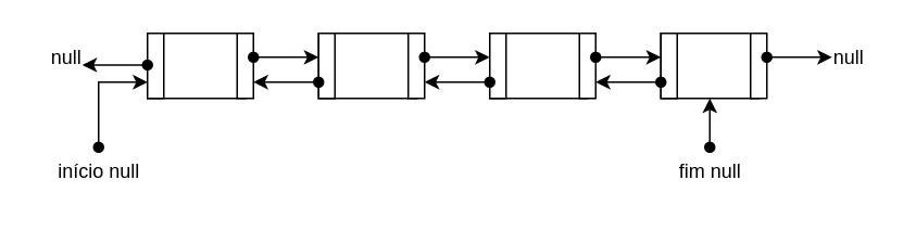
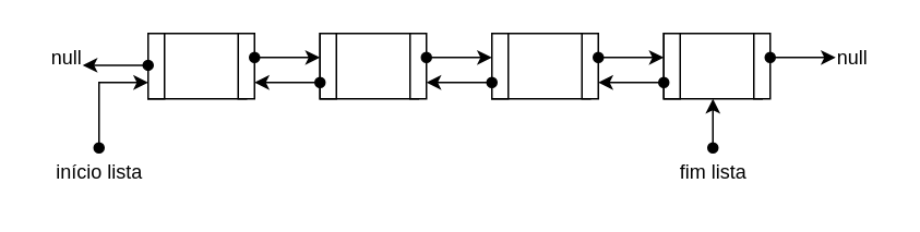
  <mxCell id="0" />
  <mxCell id="1" parent="0" />
  <mxCell id="2" value="null" style="text;html=1;align=center;verticalAlign=middle;resizable=0;points=[];autosize=1;strokeColor=none;fillColor=none;" vertex="1" parent="1"><mxGeometry x="500" y="20" width="40" height="30" as="geometry" /></mxCell>
  <mxCell id="3" value="" style="endArrow=classic;html=1;rounded=0;entryX=0;entryY=0.5;entryDx=0;entryDy=0;startArrow=oval;startFill=1;" edge="1" parent="1"><mxGeometry width="50" height="50" relative="1" as="geometry"><mxPoint x="60" y="90" as="sourcePoint" /><mxPoint x="90" y="50" as="targetPoint" /><Array as="points"><mxPoint x="60" y="50" /></Array></mxGeometry></mxCell>
- <mxCell id="4" value="início null" style="text;html=1;align=center;verticalAlign=middle;resizable=0;points=[];autosize=1;strokeColor=none;fillColor=none;" vertex="1" parent="1"><mxGeometry x="20" y="90" width="80" height="30" as="geometry" /></mxCell>
+ <mxCell id="4" value="início lista" style="text;html=1;align=center;verticalAlign=middle;resizable=0;points=[];autosize=1;strokeColor=none;fillColor=none;" vertex="1" parent="1"><mxGeometry x="20" y="90" width="80" height="30" as="geometry" /></mxCell>
  <mxCell id="5" value="" style="rounded=0;whiteSpace=wrap;html=1;" vertex="1" parent="1"><mxGeometry x="90" y="20" width="60" height="40" as="geometry" /></mxCell>
  <mxCell id="6" value="" style="rounded=0;whiteSpace=wrap;html=1;" vertex="1" parent="1"><mxGeometry x="145" y="20" width="10" height="40" as="geometry" /></mxCell>
  <mxCell id="7" value="" style="rounded=0;whiteSpace=wrap;html=1;" vertex="1" parent="1"><mxGeometry x="90" y="20" width="10" height="40" as="geometry" /></mxCell>
  <mxCell id="8" value="" style="endArrow=classic;html=1;rounded=0;exitX=0;exitY=0.25;exitDx=0;exitDy=0;startArrow=oval;startFill=1;" edge="1" parent="1"><mxGeometry width="50" height="50" relative="1" as="geometry"><mxPoint x="90" y="39.43" as="sourcePoint" /><mxPoint x="50" y="39.43" as="targetPoint" /></mxGeometry></mxCell>
  <mxCell id="9" value="null" style="text;html=1;align=center;verticalAlign=middle;resizable=0;points=[];autosize=1;strokeColor=none;fillColor=none;" vertex="1" parent="1"><mxGeometry x="20" y="20" width="40" height="30" as="geometry" /></mxCell>
  <mxCell id="10" value="" style="endArrow=classic;html=1;rounded=0;exitX=1;exitY=0.5;exitDx=0;exitDy=0;entryX=0;entryY=0.5;entryDx=0;entryDy=0;startArrow=oval;startFill=1;" edge="1" parent="1"><mxGeometry width="50" height="50" relative="1" as="geometry"><mxPoint x="155" y="34.71" as="sourcePoint" /><mxPoint x="195" y="34.71" as="targetPoint" /></mxGeometry></mxCell>
  <mxCell id="11" value="" style="rounded=0;whiteSpace=wrap;html=1;" vertex="1" parent="1"><mxGeometry x="195" y="20" width="60" height="40" as="geometry" /></mxCell>
  <mxCell id="12" value="" style="rounded=0;whiteSpace=wrap;html=1;" vertex="1" parent="1"><mxGeometry x="250" y="20" width="10" height="40" as="geometry" /></mxCell>
  <mxCell id="13" value="" style="rounded=0;whiteSpace=wrap;html=1;" vertex="1" parent="1"><mxGeometry x="195" y="20" width="10" height="40" as="geometry" /></mxCell>
  <mxCell id="14" value="" style="endArrow=classic;html=1;rounded=0;exitX=0;exitY=0.25;exitDx=0;exitDy=0;startArrow=oval;startFill=1;" edge="1" parent="1"><mxGeometry width="50" height="50" relative="1" as="geometry"><mxPoint x="195" y="50" as="sourcePoint" /><mxPoint x="155" y="50" as="targetPoint" /></mxGeometry></mxCell>
  <mxCell id="15" value="" style="endArrow=classic;html=1;rounded=0;exitX=1;exitY=0.5;exitDx=0;exitDy=0;entryX=0;entryY=0.5;entryDx=0;entryDy=0;startArrow=oval;startFill=1;" edge="1" parent="1"><mxGeometry width="50" height="50" relative="1" as="geometry"><mxPoint x="260" y="34.71" as="sourcePoint" /><mxPoint x="300" y="34.71" as="targetPoint" /></mxGeometry></mxCell>
  <mxCell id="16" value="" style="rounded=0;whiteSpace=wrap;html=1;" vertex="1" parent="1"><mxGeometry x="300" y="20" width="60" height="40" as="geometry" /></mxCell>
  <mxCell id="17" value="" style="rounded=0;whiteSpace=wrap;html=1;" vertex="1" parent="1"><mxGeometry x="355" y="20" width="10" height="40" as="geometry" /></mxCell>
  <mxCell id="18" value="" style="rounded=0;whiteSpace=wrap;html=1;" vertex="1" parent="1"><mxGeometry x="300" y="20" width="10" height="40" as="geometry" /></mxCell>
  <mxCell id="19" value="" style="endArrow=classic;html=1;rounded=0;exitX=0;exitY=0.25;exitDx=0;exitDy=0;startArrow=oval;startFill=1;" edge="1" parent="1"><mxGeometry width="50" height="50" relative="1" as="geometry"><mxPoint x="300" y="50" as="sourcePoint" /><mxPoint x="260" y="50" as="targetPoint" /></mxGeometry></mxCell>
  <mxCell id="20" value="" style="endArrow=classic;html=1;rounded=0;exitX=1;exitY=0.5;exitDx=0;exitDy=0;entryX=0;entryY=0.5;entryDx=0;entryDy=0;startArrow=oval;startFill=1;" edge="1" parent="1"><mxGeometry width="50" height="50" relative="1" as="geometry"><mxPoint x="365" y="34.71" as="sourcePoint" /><mxPoint x="405" y="34.71" as="targetPoint" /></mxGeometry></mxCell>
  <mxCell id="21" value="" style="rounded=0;whiteSpace=wrap;html=1;" vertex="1" parent="1"><mxGeometry x="405" y="20" width="60" height="40" as="geometry" /></mxCell>
  <mxCell id="22" value="" style="rounded=0;whiteSpace=wrap;html=1;" vertex="1" parent="1"><mxGeometry x="460" y="20" width="10" height="40" as="geometry" /></mxCell>
  <mxCell id="23" value="" style="rounded=0;whiteSpace=wrap;html=1;" vertex="1" parent="1"><mxGeometry x="405" y="20" width="10" height="40" as="geometry" /></mxCell>
  <mxCell id="24" value="" style="endArrow=classic;html=1;rounded=0;exitX=0;exitY=0.25;exitDx=0;exitDy=0;startArrow=oval;startFill=1;" edge="1" parent="1"><mxGeometry width="50" height="50" relative="1" as="geometry"><mxPoint x="405" y="50" as="sourcePoint" /><mxPoint x="365" y="50" as="targetPoint" /></mxGeometry></mxCell>
  <mxCell id="25" value="" style="endArrow=classic;html=1;rounded=0;exitX=1;exitY=0.5;exitDx=0;exitDy=0;entryX=0;entryY=0.5;entryDx=0;entryDy=0;startArrow=oval;startFill=1;" edge="1" parent="1"><mxGeometry width="50" height="50" relative="1" as="geometry"><mxPoint x="470" y="34.71" as="sourcePoint" /><mxPoint x="510" y="34.71" as="targetPoint" /></mxGeometry></mxCell>
- <mxCell id="26" value="fim null" style="text;html=1;align=center;verticalAlign=middle;resizable=0;points=[];autosize=1;strokeColor=none;fillColor=none;" vertex="1" parent="1"><mxGeometry x="400" y="90" width="70" height="30" as="geometry" /></mxCell>
+ <mxCell id="26" value="fim lista" style="text;html=1;align=center;verticalAlign=middle;resizable=0;points=[];autosize=1;strokeColor=none;fillColor=none;" vertex="1" parent="1"><mxGeometry x="400" y="90" width="70" height="30" as="geometry" /></mxCell>
  <mxCell id="27" value="" style="endArrow=classic;html=1;rounded=0;startArrow=oval;startFill=1;entryX=0.5;entryY=1;entryDx=0;entryDy=0;" edge="1" parent="1" target="21"><mxGeometry width="50" height="50" relative="1" as="geometry"><mxPoint x="435" y="90" as="sourcePoint" /><mxPoint x="405" y="150" as="targetPoint" /></mxGeometry></mxCell>
